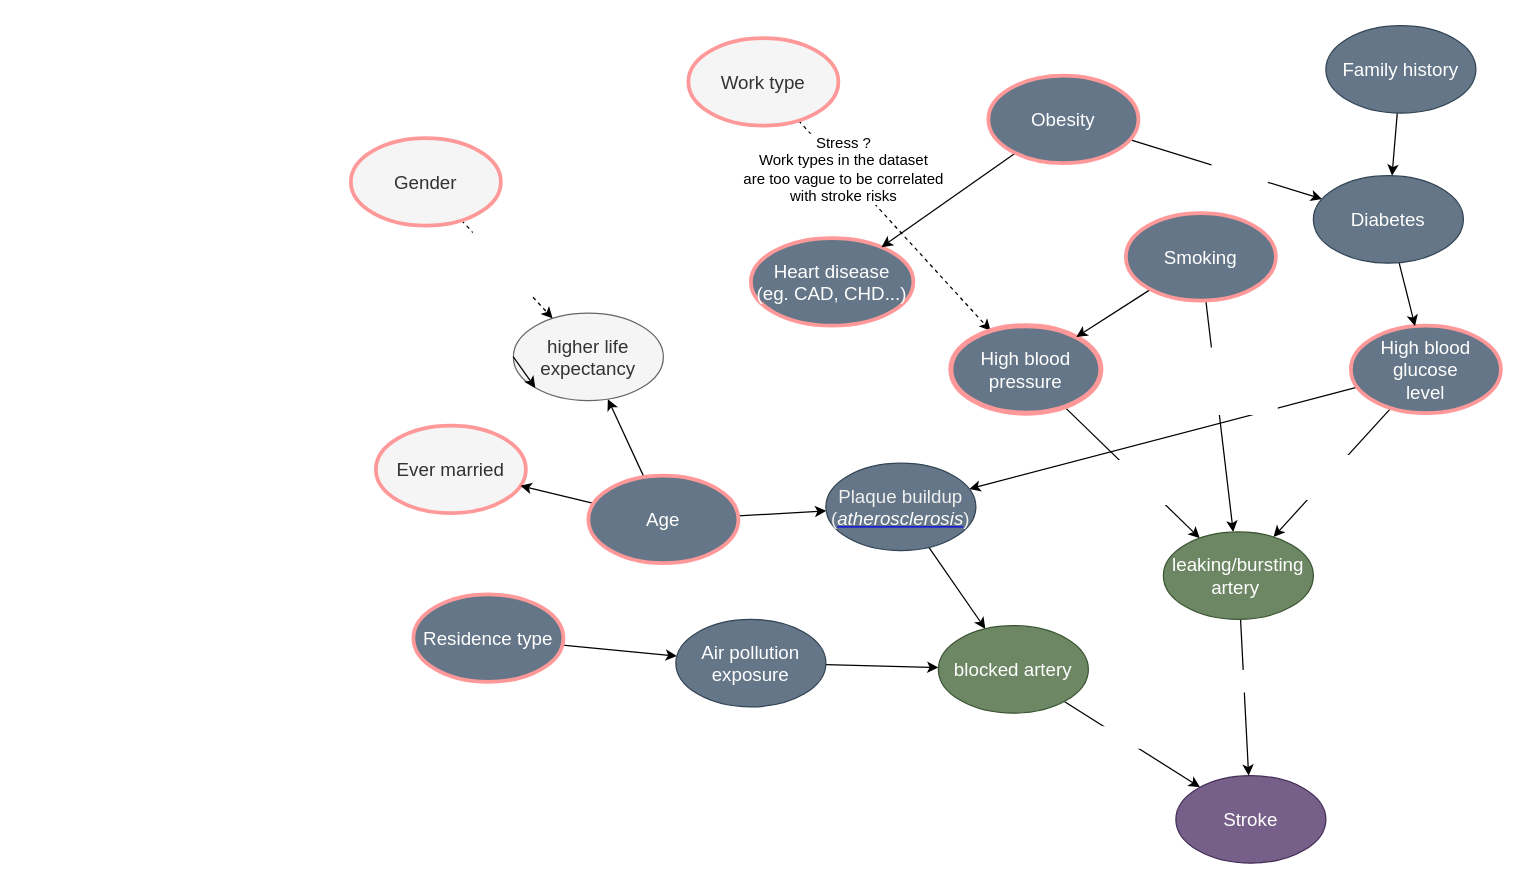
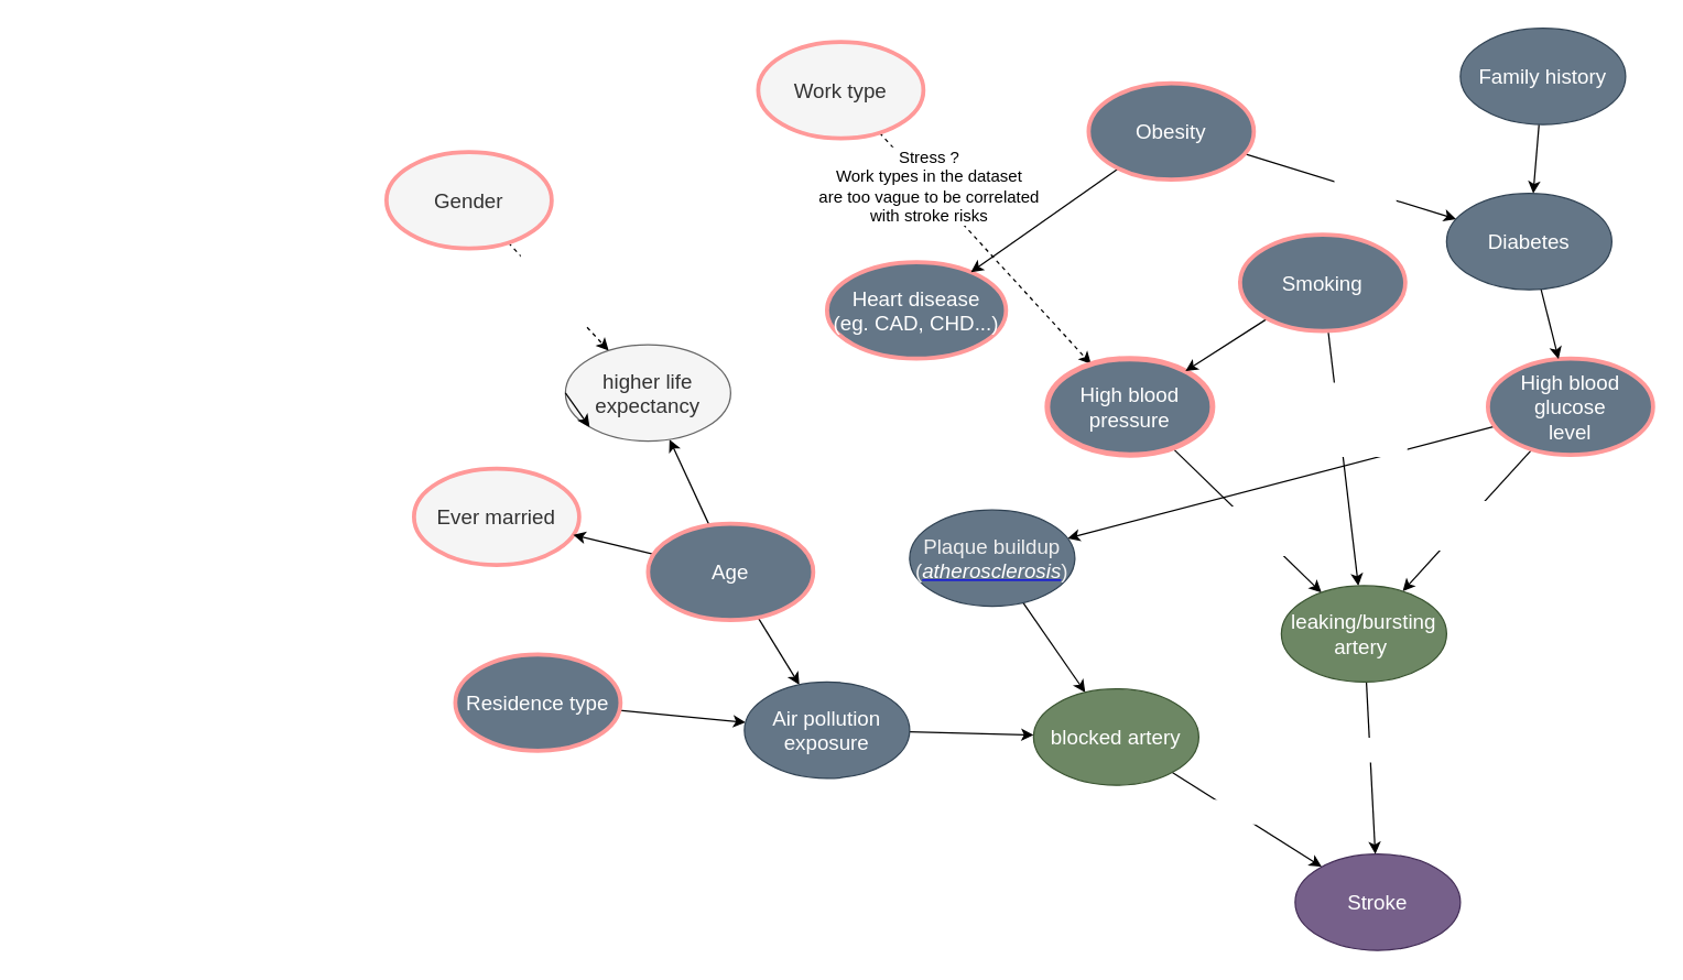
  <mxCell id="0" />
  <mxCell id="1" parent="0" />
  <mxCell id="2" value="&lt;font style=&quot;font-size: 15px&quot;&gt;Stroke&lt;/font&gt;" style="ellipse;whiteSpace=wrap;html=1;fillColor=#76608a;strokeColor=#432D57;fontColor=#ffffff;" parent="1" vertex="1"><mxGeometry x="940" y="620" width="120" height="70" as="geometry" /></mxCell>
  <mxCell id="3" value="&lt;font style=&quot;font-size: 15px&quot;&gt;Heart disease&lt;br&gt;(eg. CAD, CHD...)&lt;br&gt;&lt;/font&gt;" style="ellipse;whiteSpace=wrap;html=1;fillColor=#647687;fontColor=#ffffff;strokeColor=#FF9999;strokeWidth=3;" parent="1" vertex="1"><mxGeometry x="600" y="190" width="130" height="70" as="geometry" /></mxCell>
  <mxCell id="4" value="&lt;span style=&quot;font-size: 15px&quot;&gt;Ever married&lt;/span&gt;" style="ellipse;whiteSpace=wrap;html=1;fillColor=#f5f5f5;fontColor=#333333;strokeColor=#FF9999;strokeWidth=3;" parent="1" vertex="1"><mxGeometry x="300" y="340" width="120" height="70" as="geometry" /></mxCell>
  <mxCell id="5" style="edgeStyle=none;html=1;dashed=1;" parent="1" source="7" target="11" edge="1"><mxGeometry relative="1" as="geometry" /></mxCell>
  <mxCell id="6" value="Stress ?&lt;br style=&quot;font-size: 12px;&quot;&gt;Work types in the dataset&lt;br style=&quot;font-size: 12px;&quot;&gt;are too vague to be correlated&lt;br style=&quot;font-size: 12px;&quot;&gt;with stroke risks" style="edgeLabel;html=1;align=center;verticalAlign=middle;resizable=0;points=[];fontSize=12;" parent="5" vertex="1" connectable="0"><mxGeometry x="-0.576" y="-2" relative="1" as="geometry"><mxPoint x="4" y="2" as="offset" /></mxGeometry></mxCell>
  <mxCell id="7" value="&lt;span style=&quot;font-size: 15px&quot;&gt;Work type&lt;/span&gt;" style="ellipse;whiteSpace=wrap;html=1;fillColor=#f5f5f5;fontColor=#333333;strokeColor=#FF9999;strokeWidth=3;" parent="1" vertex="1"><mxGeometry x="550" y="30" width="120" height="70" as="geometry" /></mxCell>
  <mxCell id="8" style="edgeStyle=none;html=1;fontSize=15;fontColor=#FFFFFF;" parent="1" source="11" target="51" edge="1"><mxGeometry relative="1" as="geometry" /></mxCell>
  <mxCell id="9" value="&lt;span style=&quot;color: rgba(0 , 0 , 0 , 0) ; font-family: monospace ; font-size: 0px&quot;&gt;%3CmxGraphModel%3E%3Croot%3E%3CmxCell%20id%3D%220%22%2F%3E%3CmxCell%20id%3D%221%22%20parent%3D%220%22%2F%3E%3CmxCell%20id%3D%222%22%20value%3D%22%26lt%3Bspan%20style%3D%26quot%3Bcolor%3A%20rgba(0%20%2C%200%20%2C%200%20%2C%200)%20%3B%20font-family%3A%20monospace%20%3B%20font-size%3A%200px%26quot%3B%26gt%3Bd%26lt%3B%2Fspan%26gt%3B%22%20style%3D%22text%3Bhtml%3D1%3Balign%3Dcenter%3BverticalAlign%3Dmiddle%3Bresizable%3D0%3Bpoints%3D%5B%5D%3Bautosize%3D1%3BstrokeColor%3Dnone%3BfillColor%3Dnone%3BfontSize%3D15%3BfontColor%3D%23FFFFFF%3B%22%20vertex%3D%221%22%20parent%3D%221%22%3E%3CmxGeometry%20x%3D%22550%22%20y%3D%22455%22%20width%3D%2220%22%20height%3D%2230%22%20as%3D%22geometry%22%2F%3E%3C%2FmxCell%3E%3C%2Froot%3E%3C%2FmxGraphModel%3E&lt;/span&gt;" style="edgeLabel;html=1;align=center;verticalAlign=middle;resizable=0;points=[];fontSize=15;fontColor=#FFFFFF;" parent="8" vertex="1" connectable="0"><mxGeometry x="0.212" y="-1" relative="1" as="geometry"><mxPoint x="1" as="offset" /></mxGeometry></mxCell>
  <mxCell id="10" value="damages&lt;br&gt;blood vessels" style="edgeLabel;html=1;align=center;verticalAlign=middle;resizable=0;points=[];fontSize=15;fontColor=#FFFFFF;" parent="8" vertex="1" connectable="0"><mxGeometry x="0.173" y="2" relative="1" as="geometry"><mxPoint as="offset" /></mxGeometry></mxCell>
  <mxCell id="11" value="&lt;font style=&quot;font-size: 15px&quot;&gt;High blood pressure&lt;/font&gt;" style="ellipse;whiteSpace=wrap;html=1;fillColor=#647687;strokeColor=#FF9999;fontColor=#ffffff;strokeWidth=4;" parent="1" vertex="1"><mxGeometry x="760" y="260" width="120" height="70" as="geometry" /></mxCell>
  <mxCell id="12" style="edgeStyle=none;html=1;fontSize=15;fontColor=#FFFFFF;" parent="1" source="15" target="43" edge="1"><mxGeometry relative="1" as="geometry" /></mxCell>
  <mxCell id="13" style="edgeStyle=none;html=1;fontSize=15;fontColor=#FFFFFF;" parent="1" source="15" target="51" edge="1"><mxGeometry relative="1" as="geometry" /></mxCell>
  <mxCell id="14" value="damages&lt;br&gt;blood vessels" style="edgeLabel;html=1;align=center;verticalAlign=middle;resizable=0;points=[];fontSize=15;fontColor=#FFFFFF;" parent="13" vertex="1" connectable="0"><mxGeometry x="-0.482" y="-1" relative="1" as="geometry"><mxPoint x="-8" y="29" as="offset" /></mxGeometry></mxCell>
  <mxCell id="15" value="&lt;span style=&quot;font-size: 15px&quot;&gt;High blood glucose&lt;br&gt;level&lt;br&gt;&lt;/span&gt;" style="ellipse;whiteSpace=wrap;html=1;fillColor=#647687;fontColor=#ffffff;strokeColor=#FF9999;strokeWidth=3;" parent="1" vertex="1"><mxGeometry x="1080" y="260" width="120" height="70" as="geometry" /></mxCell>
  <mxCell id="16" style="edgeStyle=none;html=1;fontSize=15;" parent="1" source="19" target="21" edge="1"><mxGeometry relative="1" as="geometry" /></mxCell>
  <mxCell id="17" value="Type II" style="edgeLabel;html=1;align=center;verticalAlign=middle;resizable=0;points=[];fontSize=15;fontColor=#FFFFFF;" parent="16" vertex="1" connectable="0"><mxGeometry x="0.335" relative="1" as="geometry"><mxPoint x="-15" y="-4" as="offset" /></mxGeometry></mxCell>
  <mxCell id="18" style="edgeStyle=none;html=1;fontSize=15;fontColor=#FFFFFF;" parent="1" source="19" target="3" edge="1"><mxGeometry relative="1" as="geometry" /></mxCell>
  <mxCell id="19" value="&lt;span style=&quot;font-size: 15px&quot;&gt;Obesity&lt;br&gt;&lt;/span&gt;" style="ellipse;whiteSpace=wrap;html=1;fillColor=#647687;fontColor=#ffffff;strokeColor=#FF9999;strokeWidth=3;" parent="1" vertex="1"><mxGeometry x="790" y="60" width="120" height="70" as="geometry" /></mxCell>
  <mxCell id="20" style="edgeStyle=none;html=1;fontSize=15;" parent="1" source="21" target="15" edge="1"><mxGeometry relative="1" as="geometry" /></mxCell>
  <mxCell id="21" value="&lt;span style=&quot;font-size: 15px&quot;&gt;Diabetes&lt;br&gt;&lt;/span&gt;" style="ellipse;whiteSpace=wrap;html=1;fillColor=#647687;fontColor=#ffffff;strokeColor=#314354;" parent="1" vertex="1"><mxGeometry x="1050" y="140" width="120" height="70" as="geometry" /></mxCell>
  <mxCell id="22" style="edgeStyle=none;html=1;fontSize=15;fontColor=#FFFFFF;" parent="1" source="25" target="11" edge="1"><mxGeometry relative="1" as="geometry" /></mxCell>
  <mxCell id="23" style="edgeStyle=none;html=1;fontSize=15;fontColor=#FFFFFF;" parent="1" source="25" target="51" edge="1"><mxGeometry relative="1" as="geometry" /></mxCell>
  <mxCell id="24" value="Toxic chemicals&lt;br&gt;damages blood&lt;br&gt;vessels" style="edgeLabel;html=1;align=center;verticalAlign=middle;resizable=0;points=[];fontSize=15;fontColor=#FFFFFF;" parent="23" vertex="1" connectable="0"><mxGeometry x="-0.605" relative="1" as="geometry"><mxPoint y="27" as="offset" /></mxGeometry></mxCell>
  <mxCell id="25" value="&lt;span style=&quot;font-size: 15px&quot;&gt;Smoking&lt;br&gt;&lt;/span&gt;" style="ellipse;whiteSpace=wrap;html=1;fillColor=#647687;fontColor=#ffffff;strokeColor=#FF9999;strokeWidth=3;" parent="1" vertex="1"><mxGeometry x="900" y="170" width="120" height="70" as="geometry" /></mxCell>
  <mxCell id="26" style="edgeStyle=none;html=1;fontSize=15;fontColor=#FFFFFF;" parent="1" source="27" target="37" edge="1"><mxGeometry relative="1" as="geometry" /></mxCell>
  <mxCell id="27" value="&lt;span style=&quot;font-size: 15px&quot;&gt;Residence type&lt;/span&gt;" style="ellipse;whiteSpace=wrap;html=1;fillColor=#647687;fontColor=#ffffff;strokeColor=#FF9999;strokeWidth=3;" parent="1" vertex="1"><mxGeometry x="330" y="475" width="120" height="70" as="geometry" /></mxCell>
  <mxCell id="28" style="edgeStyle=none;html=1;dashed=1;fontSize=15;fontColor=#FFFFFF;" parent="1" source="30" target="38" edge="1"><mxGeometry relative="1" as="geometry" /></mxCell>
  <mxCell id="29" value="women&lt;br&gt;statistically&lt;br&gt;have" style="edgeLabel;html=1;align=center;verticalAlign=middle;resizable=0;points=[];fontSize=15;fontColor=#FFFFFF;" parent="28" vertex="1" connectable="0"><mxGeometry x="0.229" y="2" relative="1" as="geometry"><mxPoint x="-1" y="-15" as="offset" /></mxGeometry></mxCell>
  <mxCell id="30" value="&lt;span style=&quot;font-size: 15px&quot;&gt;Gender&lt;/span&gt;" style="ellipse;whiteSpace=wrap;html=1;fillColor=#f5f5f5;fontColor=#333333;strokeColor=#FF9999;strokeWidth=3;" parent="1" vertex="1"><mxGeometry x="280" y="110" width="120" height="70" as="geometry" /></mxCell>
  <mxCell id="31" value="&lt;span style=&quot;color: rgba(0 , 0 , 0 , 0) ; font-family: monospace ; font-size: 0px&quot;&gt;d&lt;/span&gt;" style="text;html=1;align=center;verticalAlign=middle;resizable=0;points=[];autosize=1;strokeColor=none;fillColor=none;fontSize=15;fontColor=#FFFFFF;" parent="1" vertex="1"><mxGeometry x="1020" y="465" width="20" height="30" as="geometry" /></mxCell>
  <mxCell id="32" style="edgeStyle=none;html=1;" parent="1" source="35" target="4" edge="1"><mxGeometry relative="1" as="geometry" /></mxCell>
  <mxCell id="33" style="edgeStyle=none;html=1;" parent="1" source="35" target="38" edge="1"><mxGeometry relative="1" as="geometry" /></mxCell>
- <mxCell id="34" style="edgeStyle=none;html=1;fontSize=15;fontColor=#FFFFFF;" parent="1" source="35" target="43" edge="1"><mxGeometry relative="1" as="geometry" /></mxCell>
+ <mxCell id="34" style="edgeStyle=none;html=1;fontSize=15;fontColor=#FFFFFF;" parent="1" source="35" target="37" edge="1"><mxGeometry relative="1" as="geometry" /></mxCell>
  <mxCell id="35" value="&lt;span style=&quot;font-size: 15px&quot;&gt;Age&lt;br&gt;&lt;/span&gt;" style="ellipse;whiteSpace=wrap;html=1;fillColor=#647687;fontColor=#ffffff;strokeColor=#FF9999;strokeWidth=3;" parent="1" vertex="1"><mxGeometry y="380" width="120" height="70" as="geometry" x="470" /></mxCell>
  <mxCell id="36" style="edgeStyle=none;html=1;fontSize=15;fontColor=#FFFFFF;" parent="1" source="37" target="48" edge="1"><mxGeometry relative="1" as="geometry"><mxPoint x="791.332" y="522.334" as="targetPoint" /></mxGeometry></mxCell>
  <mxCell id="37" value="&lt;font style=&quot;font-size: 15px&quot;&gt;Air pollution&lt;br&gt;exposure&lt;br&gt;&lt;/font&gt;" style="ellipse;whiteSpace=wrap;html=1;fillColor=#647687;fontColor=#ffffff;strokeColor=#314354;" parent="1" vertex="1"><mxGeometry x="540" y="495" width="120" height="70" as="geometry" /></mxCell>
  <mxCell id="38" value="&lt;span style=&quot;font-size: 15px&quot;&gt;higher life expectancy&lt;/span&gt;" style="ellipse;whiteSpace=wrap;html=1;fillColor=#f5f5f5;fontColor=#333333;strokeColor=#666666;" parent="1" vertex="1"><mxGeometry x="410" y="250" width="120" height="70" as="geometry" /></mxCell>
  <mxCell id="39" value="because of their longer life expectancy and much higher incidence at &lt;br style=&quot;font-size: 13px&quot;&gt;older ages, women have more stroke events than men. With the exception &lt;br style=&quot;font-size: 13px&quot;&gt;of subarachnoid haemorrhage, there is little evidence of sex differences&lt;br style=&quot;font-size: 13px&quot;&gt; in stroke subtype or severity&lt;br&gt;&amp;nbsp;https://www.ncbi.nlm.nih.gov/pmc/articles/PMC2665267/" style="text;html=1;align=center;verticalAlign=middle;resizable=0;points=[];autosize=1;strokeColor=none;fillColor=none;fontSize=13;fontColor=#FFFFFF;" parent="1" vertex="1"><mxGeometry x="20" y="20" width="440" height="90" as="geometry" /></mxCell>
  <mxCell id="40" value="(not all cities are polluted...&lt;br&gt;bias?)" style="text;html=1;align=center;verticalAlign=middle;resizable=0;points=[];autosize=1;strokeColor=none;fillColor=none;fontSize=13;fontColor=#FFFFFF;" parent="1" vertex="1"><mxGeometry x="305" y="560" width="170" height="40" as="geometry" /></mxCell>
  <mxCell id="41" style="edgeStyle=none;html=1;exitX=0;exitY=0.5;exitDx=0;exitDy=0;entryX=0;entryY=1;entryDx=0;entryDy=0;" parent="1" source="38" target="38" edge="1"><mxGeometry relative="1" as="geometry" /></mxCell>
  <mxCell id="42" style="edgeStyle=none;html=1;fontSize=15;fontColor=#FFFFFF;" parent="1" source="43" target="48" edge="1"><mxGeometry relative="1" as="geometry"><mxPoint x="804.445" y="492.222" as="targetPoint" /></mxGeometry></mxCell>
  <mxCell id="43" value="&lt;font style=&quot;font-size: 15px&quot;&gt;&lt;span style=&quot;color: rgb(240 , 240 , 240)&quot;&gt;Plaque buildup&lt;/span&gt;&lt;br style=&quot;color: rgb(240 , 240 , 240)&quot;&gt;&lt;span style=&quot;color: rgb(240 , 240 , 240)&quot;&gt;(&lt;/span&gt;&lt;a href=&quot;https://www.webmd.com/heart-disease/what-is-atherosclerosis&quot;&gt;&lt;font color=&quot;#ffffff&quot;&gt;&lt;i&gt;atherosclerosis&lt;/i&gt;&lt;/font&gt;&lt;/a&gt;&lt;span style=&quot;color: rgb(240 , 240 , 240)&quot;&gt;)&lt;/span&gt;&lt;br&gt;&lt;/font&gt;" style="ellipse;whiteSpace=wrap;html=1;fillColor=#647687;fontColor=#ffffff;strokeColor=#314354;" parent="1" vertex="1"><mxGeometry x="660" y="370" width="120" height="70" as="geometry" /></mxCell>
  <mxCell id="44" style="edgeStyle=none;html=1;fontSize=15;fontColor=#FFFFFF;" parent="1" source="45" target="21" edge="1"><mxGeometry relative="1" as="geometry" /></mxCell>
  <mxCell id="45" value="&lt;span style=&quot;font-size: 15px&quot;&gt;Family history&lt;br&gt;&lt;/span&gt;" style="ellipse;whiteSpace=wrap;html=1;fillColor=#647687;fontColor=#ffffff;strokeColor=#314354;" parent="1" vertex="1"><mxGeometry x="1060" y="20" width="120" height="70" as="geometry" /></mxCell>
  <mxCell id="46" style="edgeStyle=none;html=1;fontSize=15;fontColor=#FFFFFF;" parent="1" source="48" target="2" edge="1"><mxGeometry relative="1" as="geometry" /></mxCell>
  <mxCell id="47" value="&lt;span&gt;ischemic stroke&lt;/span&gt;" style="edgeLabel;html=1;align=center;verticalAlign=middle;resizable=0;points=[];fontSize=15;fontColor=#FFFFFF;" parent="46" vertex="1" connectable="0"><mxGeometry x="-0.193" relative="1" as="geometry"><mxPoint as="offset" /></mxGeometry></mxCell>
  <mxCell id="48" value="&lt;span class=&quot;ILfuVd&quot; lang=&quot;en&quot;&gt;&lt;span class=&quot;hgKElc&quot;&gt;&lt;font style=&quot;font-size: 15px&quot;&gt;blocked artery&lt;/font&gt;&lt;/span&gt;&lt;/span&gt;" style="ellipse;whiteSpace=wrap;html=1;fillColor=#6d8764;strokeColor=#3A5431;fontColor=#ffffff;" parent="1" vertex="1"><mxGeometry x="750" y="500" width="120" height="70" as="geometry" /></mxCell>
  <mxCell id="49" style="edgeStyle=none;html=1;fontSize=15;fontColor=#FFFFFF;" parent="1" source="51" target="2" edge="1"><mxGeometry relative="1" as="geometry"><mxPoint x="1090" y="500" as="targetPoint" /></mxGeometry></mxCell>
  <mxCell id="50" value="&lt;span&gt;hemorrhagic stroke&lt;/span&gt;" style="edgeLabel;html=1;align=center;verticalAlign=middle;resizable=0;points=[];fontSize=15;fontColor=#FFFFFF;" parent="49" vertex="1" connectable="0"><mxGeometry x="-0.216" y="-1" relative="1" as="geometry"><mxPoint as="offset" /></mxGeometry></mxCell>
  <mxCell id="51" value="&lt;span class=&quot;ILfuVd&quot; lang=&quot;en&quot;&gt;&lt;span class=&quot;hgKElc&quot;&gt;&lt;font style=&quot;font-size: 15px&quot;&gt;leaking/bursting artery&amp;nbsp;&lt;/font&gt;&lt;/span&gt;&lt;/span&gt;" style="ellipse;whiteSpace=wrap;html=1;fillColor=#6d8764;strokeColor=#3A5431;fontColor=#ffffff;" parent="1" vertex="1"><mxGeometry x="930" y="425" width="120" height="70" as="geometry" /></mxCell>
  <mxCell id="52" value="&lt;span style=&quot;color: rgba(0 , 0 , 0 , 0) ; font-family: monospace ; font-size: 0px&quot;&gt;d&lt;/span&gt;" style="text;html=1;align=center;verticalAlign=middle;resizable=0;points=[];autosize=1;strokeColor=none;fillColor=none;fontSize=15;fontColor=#FFFFFF;" parent="1" vertex="1"><mxGeometry x="1030" y="475" width="20" height="30" as="geometry" /></mxCell>
